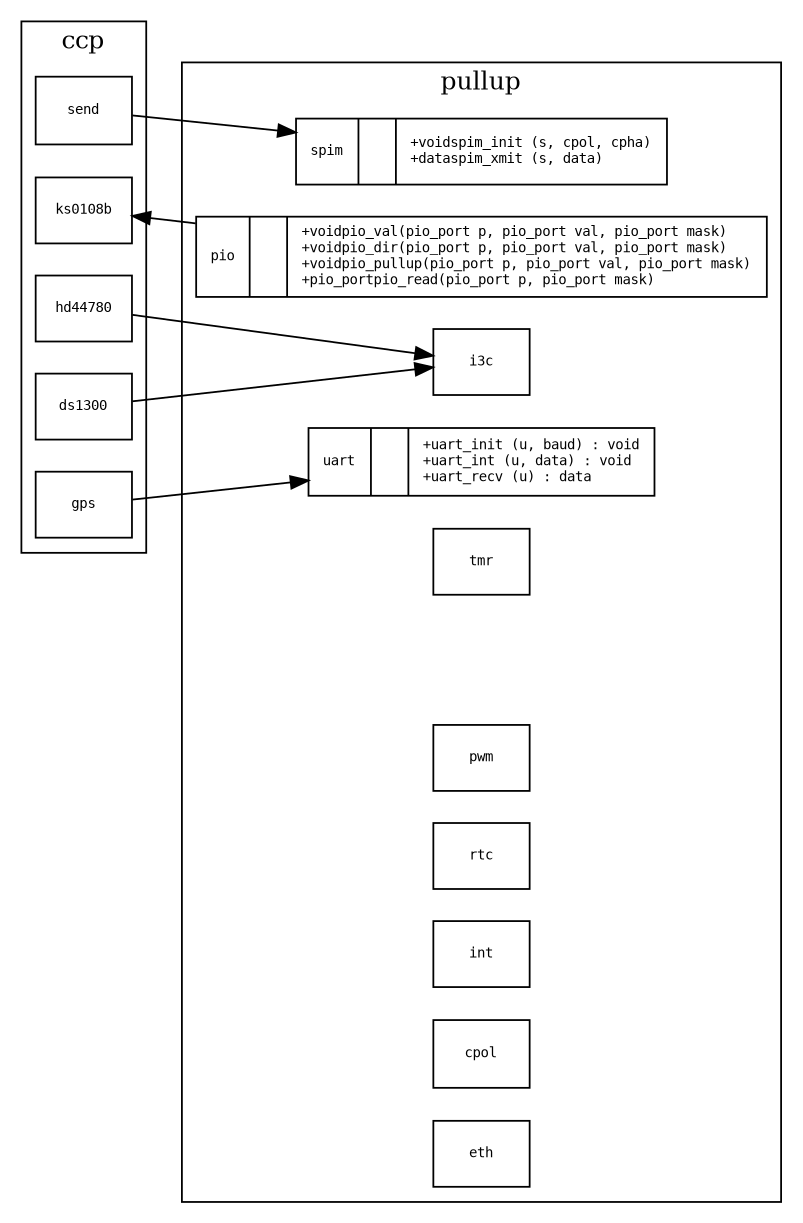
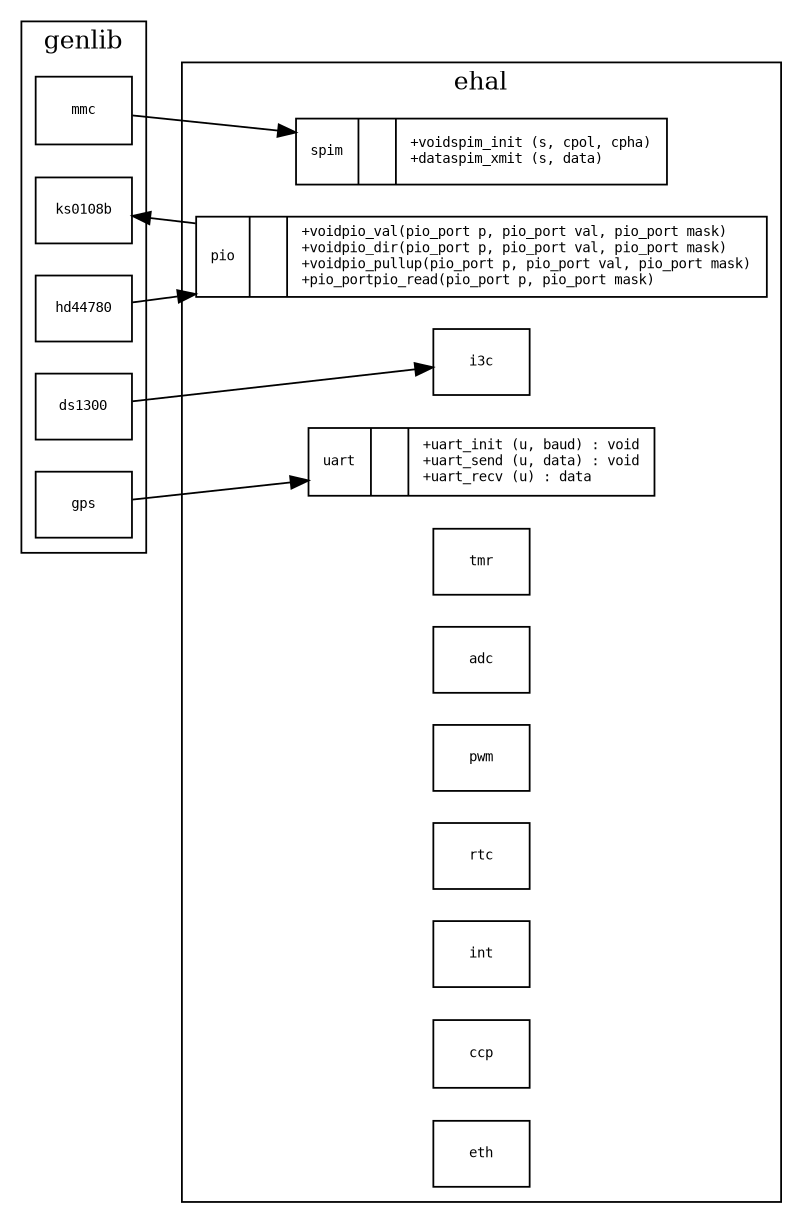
  digraph {
    rankdir=LR
    node [fontname="Bitstream Vera Sans Mono" fontsize=8 shape=record]
    edge [fontname="Bitstream Vera Sans Mono" fontsize=8]
    n1 [label="{pio||+void		pio_val		(pio_port p, pio_port val, pio_port mask)\l+void		pio_dir		(pio_port p, pio_port val, pio_port mask)\l+void		pio_pullup	(pio_port p, pio_port val, pio_port mask)\l+pio_port	pio_read	(pio_port p, pio_port mask)\l}"]
    n2 [label="{spim||+void	spim_init (s, cpol, cpha)\l+data	spim_xmit (s, data)\l}"]
-   n3 [label="{uart||+uart_init (u, baud) : void\l+uart_int (u, data) : void\l+uart_recv (u) : data\l}"]
+   n3 [label="{uart||+uart_init (u, baud) : void\l+uart_send (u, data) : void\l+uart_recv (u) : data\l}"]
    n4 [label=i3c]
    tmr
+   adc
    pwm
    rtc
    int
-   ccp [label=cpol]
+   ccp
    eth
    hd44780
    ks0108b
-   mmc [label=send]
+   mmc
    gps
    n16 [label=ds1300]
    subgraph cluster_1 {
-     label=pullup
+     label=ehal
      n1
      n2
      n3
      n4
      tmr
+     adc
      pwm
      rtc
      int
      ccp
      eth
    }
    subgraph cluster_2 {
-     label=ccp
+     label=genlib
      hd44780
      ks0108b
      mmc
      gps
      n16
    }
    n1 -> ks0108b
-   hd44780 -> n4
+   hd44780 -> n1
    mmc -> n2
    gps -> n3
    n16 -> n4
  }
